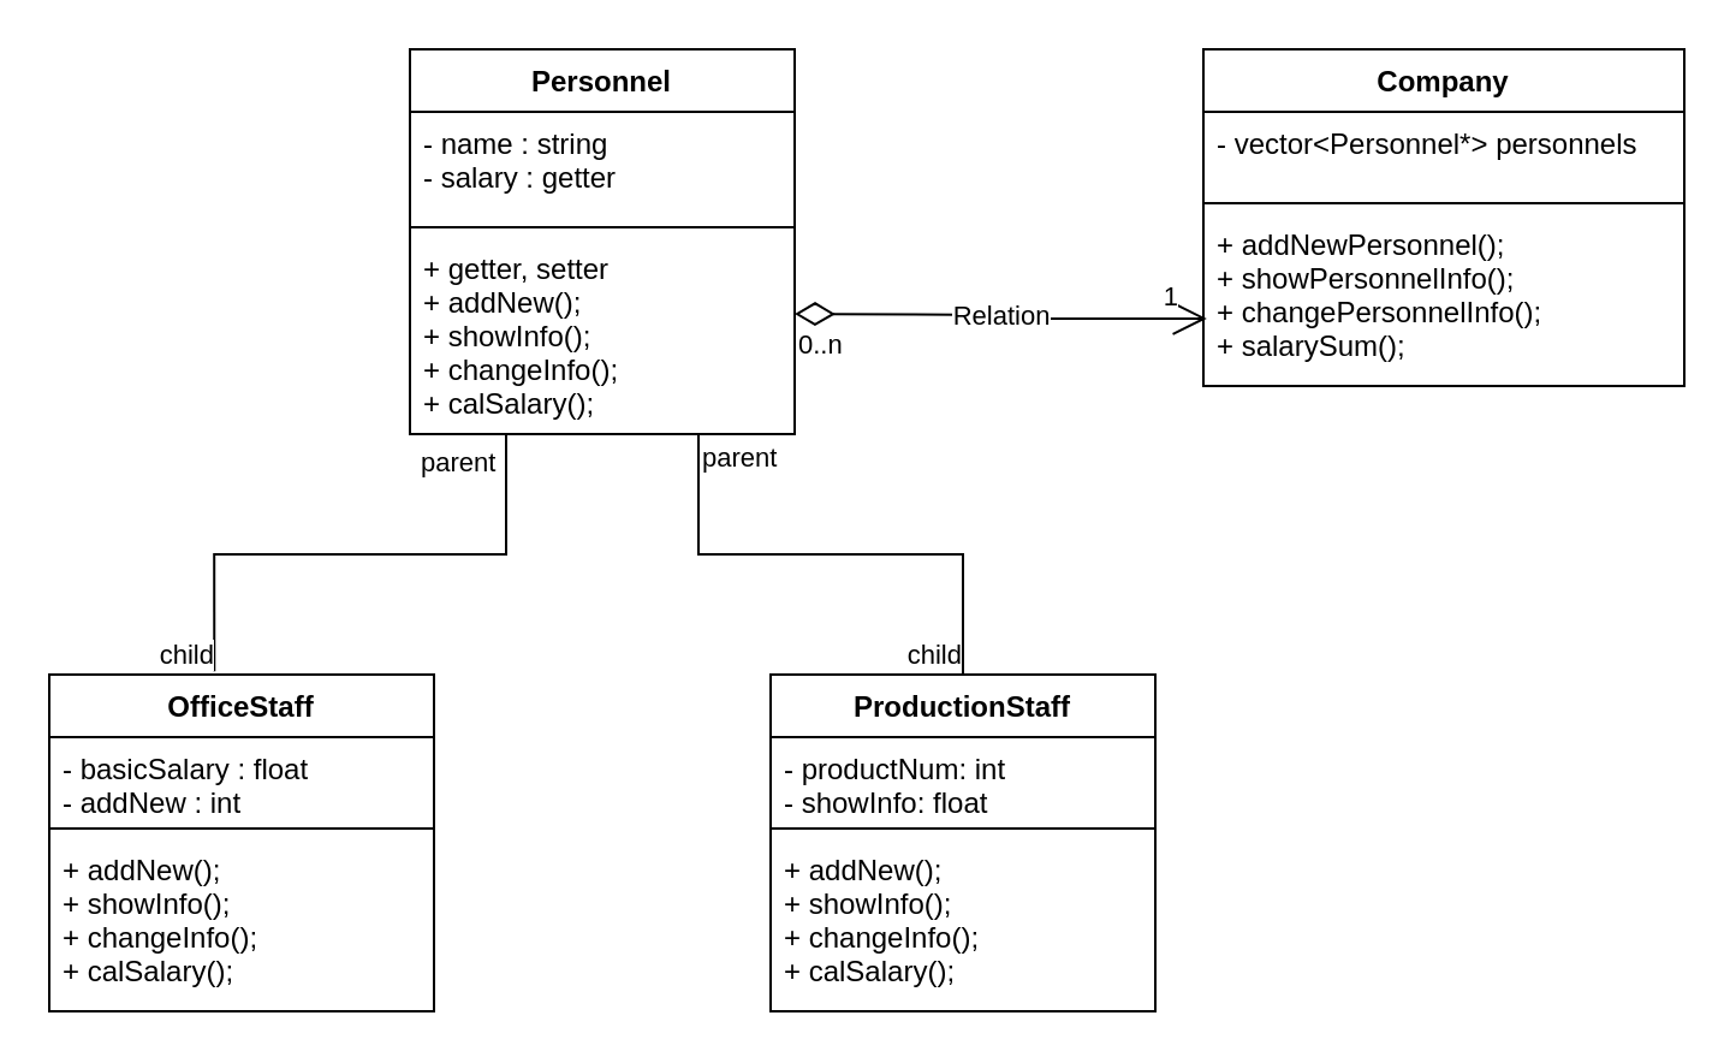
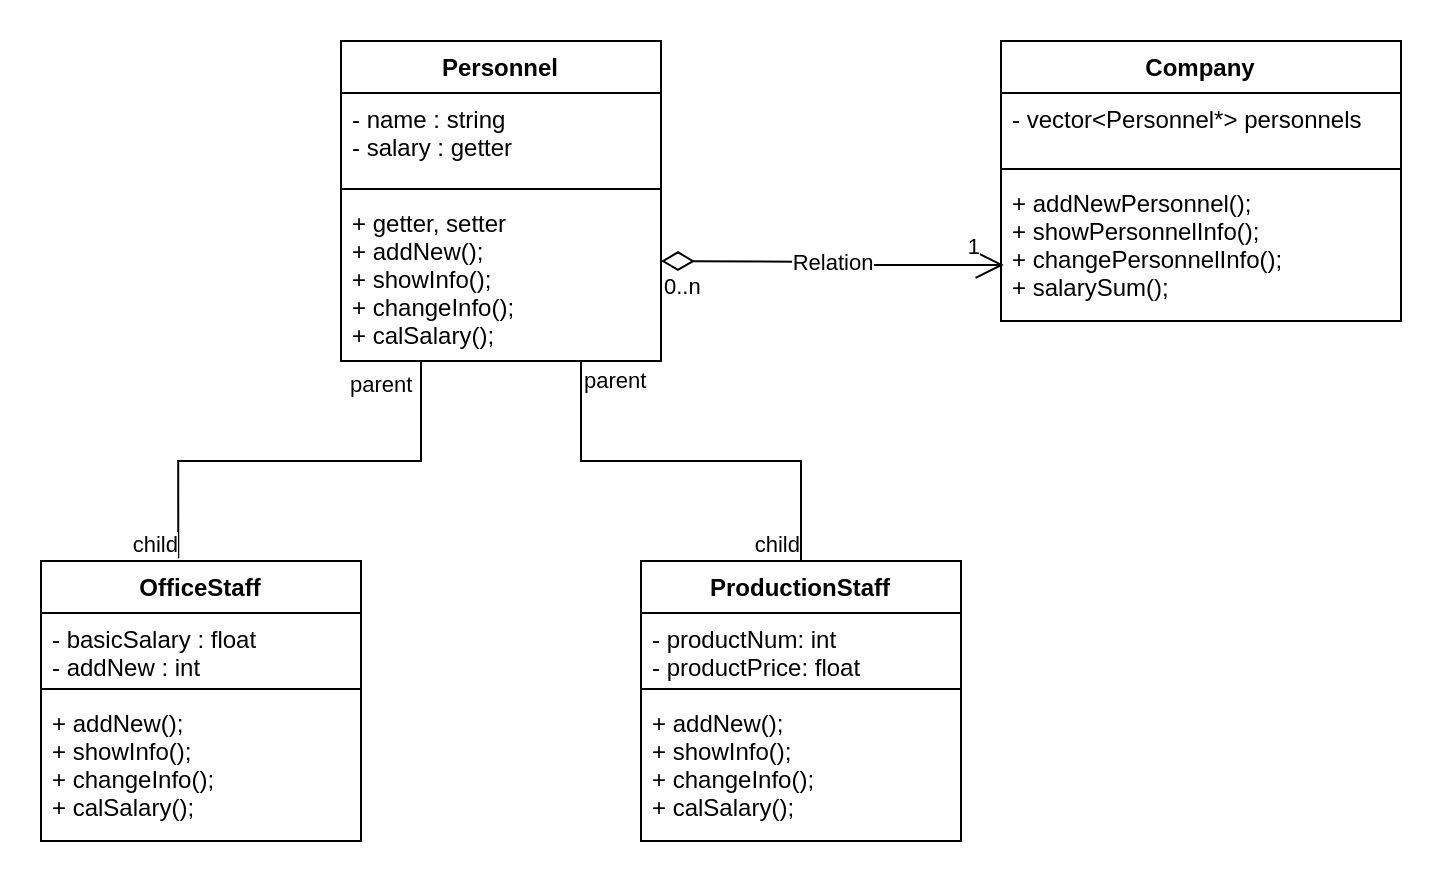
  <mxCell id="0" />
  <mxCell id="1" parent="0" />
  <mxCell id="2" value="Personnel" style="swimlane;fontStyle=1;align=center;verticalAlign=top;childLayout=stackLayout;horizontal=1;startSize=26;horizontalStack=0;resizeParent=1;resizeParentMax=0;resizeLast=0;collapsible=1;marginBottom=0;" vertex="1" parent="1"><mxGeometry x="170" y="20" width="160" height="160" as="geometry" /></mxCell>
  <mxCell id="3" value="- name : string&#10;- salary : getter" style="text;strokeColor=none;fillColor=none;align=left;verticalAlign=top;spacingLeft=4;spacingRight=4;overflow=hidden;rotatable=0;points=[[0,0.5],[1,0.5]];portConstraint=eastwest;" vertex="1" parent="2"><mxGeometry y="26" width="160" height="44" as="geometry" /></mxCell>
  <mxCell id="4" value="" style="line;strokeWidth=1;fillColor=none;align=left;verticalAlign=middle;spacingTop=-1;spacingLeft=3;spacingRight=3;rotatable=0;labelPosition=right;points=[];portConstraint=eastwest;strokeColor=inherit;" vertex="1" parent="2"><mxGeometry y="70" width="160" height="8" as="geometry" /></mxCell>
  <mxCell id="5" value="+ getter, setter&#10;+ addNew();&#10;+ showInfo();&#10;+ changeInfo();&#10;+ calSalary(); " style="text;strokeColor=none;fillColor=none;align=left;verticalAlign=top;spacingLeft=4;spacingRight=4;overflow=hidden;rotatable=0;points=[[0,0.5],[1,0.5]];portConstraint=eastwest;" vertex="1" parent="2"><mxGeometry y="78" width="160" height="82" as="geometry" /></mxCell>
  <mxCell id="6" value="OfficeStaff" style="swimlane;fontStyle=1;align=center;verticalAlign=top;childLayout=stackLayout;horizontal=1;startSize=26;horizontalStack=0;resizeParent=1;resizeParentMax=0;resizeLast=0;collapsible=1;marginBottom=0;" vertex="1" parent="1"><mxGeometry x="20" y="280" width="160" height="140" as="geometry" /></mxCell>
  <mxCell id="7" value="- basicSalary : float&#10;- addNew : int" style="text;strokeColor=none;fillColor=none;align=left;verticalAlign=top;spacingLeft=4;spacingRight=4;overflow=hidden;rotatable=0;points=[[0,0.5],[1,0.5]];portConstraint=eastwest;" vertex="1" parent="6"><mxGeometry y="26" width="160" height="34" as="geometry" /></mxCell>
  <mxCell id="8" value="" style="line;strokeWidth=1;fillColor=none;align=left;verticalAlign=middle;spacingTop=-1;spacingLeft=3;spacingRight=3;rotatable=0;labelPosition=right;points=[];portConstraint=eastwest;strokeColor=inherit;" vertex="1" parent="6"><mxGeometry y="60" width="160" height="8" as="geometry" /></mxCell>
  <mxCell id="9" value="+ addNew();&#10;+ showInfo();&#10;+ changeInfo();&#10;+ calSalary(); " style="text;strokeColor=none;fillColor=none;align=left;verticalAlign=top;spacingLeft=4;spacingRight=4;overflow=hidden;rotatable=0;points=[[0,0.5],[1,0.5]];portConstraint=eastwest;" vertex="1" parent="6"><mxGeometry y="68" width="160" height="72" as="geometry" /></mxCell>
  <mxCell id="10" value="ProductionStaff" style="swimlane;fontStyle=1;align=center;verticalAlign=top;childLayout=stackLayout;horizontal=1;startSize=26;horizontalStack=0;resizeParent=1;resizeParentMax=0;resizeLast=0;collapsible=1;marginBottom=0;" vertex="1" parent="1"><mxGeometry x="320" y="280" width="160" height="140" as="geometry" /></mxCell>
- <mxCell id="11" value="- productNum: int&#10;- showInfo: float" style="text;strokeColor=none;fillColor=none;align=left;verticalAlign=top;spacingLeft=4;spacingRight=4;overflow=hidden;rotatable=0;points=[[0,0.5],[1,0.5]];portConstraint=eastwest;" vertex="1" parent="10"><mxGeometry y="26" width="160" height="34" as="geometry" /></mxCell>
+ <mxCell id="11" value="- productNum: int&#10;- productPrice: float" style="text;strokeColor=none;fillColor=none;align=left;verticalAlign=top;spacingLeft=4;spacingRight=4;overflow=hidden;rotatable=0;points=[[0,0.5],[1,0.5]];portConstraint=eastwest;" vertex="1" parent="10"><mxGeometry y="26" width="160" height="34" as="geometry" /></mxCell>
  <mxCell id="12" value="" style="line;strokeWidth=1;fillColor=none;align=left;verticalAlign=middle;spacingTop=-1;spacingLeft=3;spacingRight=3;rotatable=0;labelPosition=right;points=[];portConstraint=eastwest;strokeColor=inherit;" vertex="1" parent="10"><mxGeometry y="60" width="160" height="8" as="geometry" /></mxCell>
  <mxCell id="13" value="+ addNew();&#10;+ showInfo();&#10;+ changeInfo();&#10;+ calSalary(); " style="text;strokeColor=none;fillColor=none;align=left;verticalAlign=top;spacingLeft=4;spacingRight=4;overflow=hidden;rotatable=0;points=[[0,0.5],[1,0.5]];portConstraint=eastwest;" vertex="1" parent="10"><mxGeometry y="68" width="160" height="72" as="geometry" /></mxCell>
  <mxCell id="14" value="Company" style="swimlane;fontStyle=1;align=center;verticalAlign=top;childLayout=stackLayout;horizontal=1;startSize=26;horizontalStack=0;resizeParent=1;resizeParentMax=0;resizeLast=0;collapsible=1;marginBottom=0;" vertex="1" parent="1"><mxGeometry x="500" y="20" width="200" height="140" as="geometry" /></mxCell>
  <mxCell id="15" value="- vector&lt;Personnel*&gt; personnels" style="text;strokeColor=none;fillColor=none;align=left;verticalAlign=top;spacingLeft=4;spacingRight=4;overflow=hidden;rotatable=0;points=[[0,0.5],[1,0.5]];portConstraint=eastwest;" vertex="1" parent="14"><mxGeometry y="26" width="200" height="34" as="geometry" /></mxCell>
  <mxCell id="16" value="" style="line;strokeWidth=1;fillColor=none;align=left;verticalAlign=middle;spacingTop=-1;spacingLeft=3;spacingRight=3;rotatable=0;labelPosition=right;points=[];portConstraint=eastwest;strokeColor=inherit;" vertex="1" parent="14"><mxGeometry y="60" width="200" height="8" as="geometry" /></mxCell>
  <mxCell id="17" value="+ addNewPersonnel();&#10;+ showPersonnelInfo();&#10;+ changePersonnelInfo();&#10;+ salarySum();" style="text;strokeColor=none;fillColor=none;align=left;verticalAlign=top;spacingLeft=4;spacingRight=4;overflow=hidden;rotatable=0;points=[[0,0.5],[1,0.5]];portConstraint=eastwest;" vertex="1" parent="14"><mxGeometry y="68" width="200" height="72" as="geometry" /></mxCell>
  <mxCell id="18" value="" style="endArrow=none;html=1;edgeStyle=orthogonalEdgeStyle;rounded=0;entryX=0.429;entryY=-0.01;entryDx=0;entryDy=0;entryPerimeter=0;" edge="1" parent="1" source="5" target="6"><mxGeometry relative="1" as="geometry"><mxPoint x="100" y="170" as="sourcePoint" /><mxPoint x="490" y="230" as="targetPoint" /><Array as="points"><mxPoint x="210" y="230" /><mxPoint x="89" y="230" /></Array></mxGeometry></mxCell>
  <mxCell id="19" value="parent" style="edgeLabel;resizable=0;html=1;align=left;verticalAlign=bottom;" connectable="0" vertex="1" parent="18"><mxGeometry x="-1" relative="1" as="geometry"><mxPoint x="-37" y="20" as="offset" /></mxGeometry></mxCell>
  <mxCell id="20" value="child" style="edgeLabel;resizable=0;html=1;align=right;verticalAlign=bottom;" connectable="0" vertex="1" parent="18"><mxGeometry x="1" relative="1" as="geometry"><mxPoint y="1" as="offset" /></mxGeometry></mxCell>
  <mxCell id="21" value="Relation" style="endArrow=open;html=1;endSize=12;startArrow=diamondThin;startSize=14;startFill=0;edgeStyle=orthogonalEdgeStyle;rounded=0;entryX=0.007;entryY=0.611;entryDx=0;entryDy=0;entryPerimeter=0;" edge="1" parent="1" target="17"><mxGeometry relative="1" as="geometry"><mxPoint x="330" y="130" as="sourcePoint" /><mxPoint x="490" y="130" as="targetPoint" /></mxGeometry></mxCell>
  <mxCell id="22" value="0..n" style="edgeLabel;resizable=0;html=1;align=left;verticalAlign=top;" connectable="0" vertex="1" parent="21"><mxGeometry x="-1" relative="1" as="geometry"><mxPoint as="offset" /></mxGeometry></mxCell>
  <mxCell id="23" value="1" style="edgeLabel;resizable=0;html=1;align=right;verticalAlign=top;" connectable="0" vertex="1" parent="21"><mxGeometry x="1" relative="1" as="geometry"><mxPoint x="-11" y="-22" as="offset" /></mxGeometry></mxCell>
  <mxCell id="24" value="" style="endArrow=none;html=1;edgeStyle=orthogonalEdgeStyle;rounded=0;entryX=0.5;entryY=0;entryDx=0;entryDy=0;" edge="1" parent="1" target="10"><mxGeometry relative="1" as="geometry"><mxPoint x="290" y="180" as="sourcePoint" /><mxPoint x="490" y="230" as="targetPoint" /><Array as="points"><mxPoint x="290" y="230" /><mxPoint x="400" y="230" /></Array></mxGeometry></mxCell>
  <mxCell id="25" value="parent" style="edgeLabel;resizable=0;html=1;align=left;verticalAlign=bottom;" connectable="0" vertex="1" parent="24"><mxGeometry x="-1" relative="1" as="geometry"><mxPoint y="18" as="offset" /></mxGeometry></mxCell>
  <mxCell id="26" value="child" style="edgeLabel;resizable=0;html=1;align=right;verticalAlign=bottom;" connectable="0" vertex="1" parent="24"><mxGeometry x="1" relative="1" as="geometry" /></mxCell>
